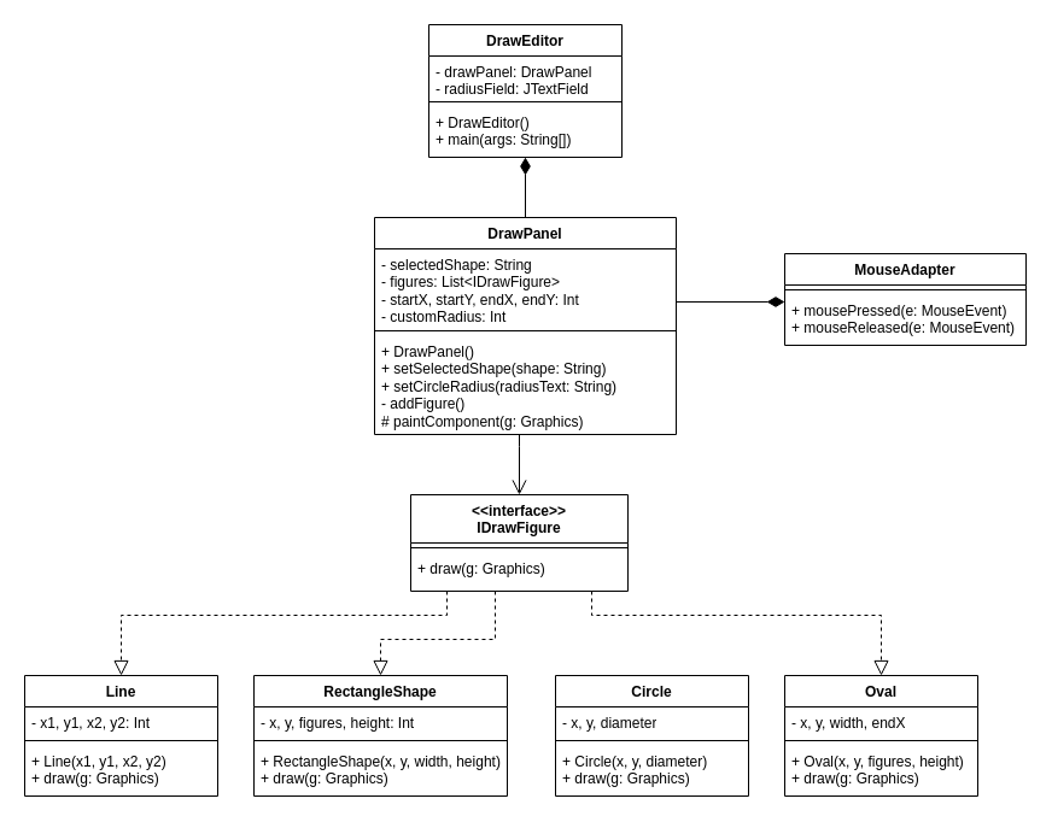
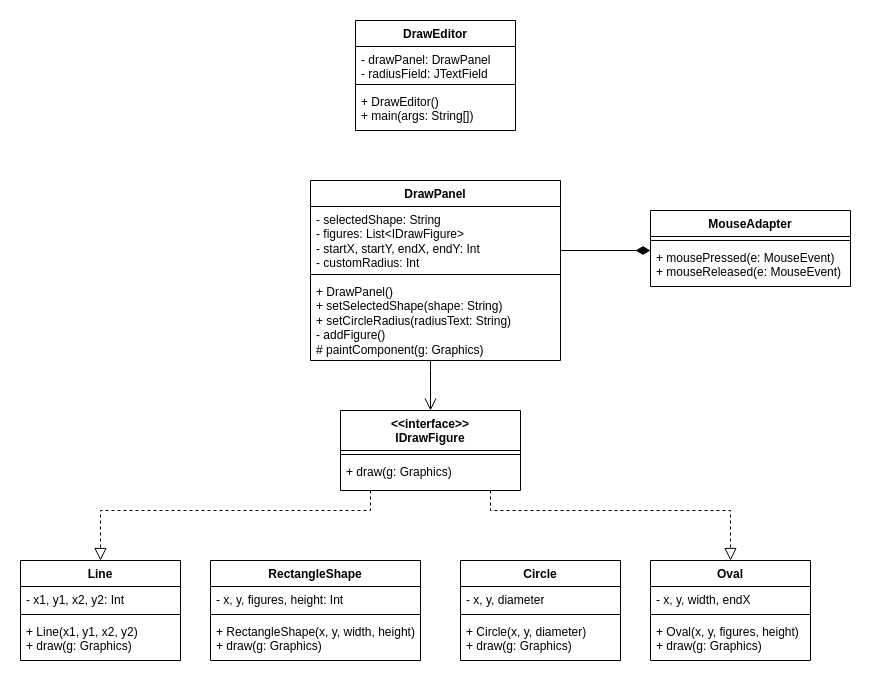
  <mxCell id="0" />
  <mxCell id="1" parent="0" />
- <mxCell id="2" style="edgeStyle=orthogonalEdgeStyle;rounded=0;orthogonalLoop=1;jettySize=auto;html=1;entryX=0.5;entryY=0;entryDx=0;entryDy=0;endArrow=none;endFill=1;endSize=12;startSize=12;startFill=1;startArrow=diamondThin;" edge="1" parent="1" source="3" target="8"><mxGeometry relative="1" as="geometry" /></mxCell>
  <mxCell id="3" value="DrawEditor" style="swimlane;fontStyle=1;align=center;verticalAlign=top;childLayout=stackLayout;horizontal=1;startSize=26;horizontalStack=0;resizeParent=1;resizeParentMax=0;resizeLast=0;collapsible=1;marginBottom=0;whiteSpace=wrap;html=1;" vertex="1" parent="1"><mxGeometry x="355" y="20" width="160" height="110" as="geometry" /></mxCell>
  <mxCell id="4" value="- drawPanel: DrawPanel&lt;div&gt;- radiusField: JTextField&lt;/div&gt;" style="text;strokeColor=none;fillColor=none;align=left;verticalAlign=top;spacingLeft=4;spacingRight=4;overflow=hidden;rotatable=0;points=[[0,0.5],[1,0.5]];portConstraint=eastwest;whiteSpace=wrap;html=1;" vertex="1" parent="3"><mxGeometry y="26" width="160" height="34" as="geometry" /></mxCell>
  <mxCell id="5" value="" style="line;strokeWidth=1;fillColor=none;align=left;verticalAlign=middle;spacingTop=-1;spacingLeft=3;spacingRight=3;rotatable=0;labelPosition=right;points=[];portConstraint=eastwest;strokeColor=inherit;" vertex="1" parent="3"><mxGeometry y="60" width="160" height="8" as="geometry" /></mxCell>
  <mxCell id="6" value="+ DrawEditor()&lt;div&gt;+ main(args: String[])&amp;nbsp;&lt;/div&gt;" style="text;strokeColor=none;fillColor=none;align=left;verticalAlign=top;spacingLeft=4;spacingRight=4;overflow=hidden;rotatable=0;points=[[0,0.5],[1,0.5]];portConstraint=eastwest;whiteSpace=wrap;html=1;" vertex="1" parent="3"><mxGeometry y="68" width="160" height="42" as="geometry" /></mxCell>
  <mxCell id="7" style="edgeStyle=orthogonalEdgeStyle;rounded=0;orthogonalLoop=1;jettySize=auto;html=1;entryX=0.5;entryY=0;entryDx=0;entryDy=0;endSize=10;endArrow=open;endFill=0;" edge="1" parent="1" source="8" target="19"><mxGeometry relative="1" as="geometry"><Array as="points"><mxPoint x="430" y="370" /><mxPoint x="430" y="370" /></Array></mxGeometry></mxCell>
  <mxCell id="8" value="DrawPanel" style="swimlane;fontStyle=1;align=center;verticalAlign=top;childLayout=stackLayout;horizontal=1;startSize=26;horizontalStack=0;resizeParent=1;resizeParentMax=0;resizeLast=0;collapsible=1;marginBottom=0;whiteSpace=wrap;html=1;" vertex="1" parent="1"><mxGeometry x="310" y="180" width="250" height="180" as="geometry" /></mxCell>
  <mxCell id="9" value="- selectedShape: String&lt;div&gt;- figures: List&amp;lt;IDrawFigure&amp;gt;&lt;/div&gt;&lt;div&gt;- startX,&amp;nbsp;&lt;span style=&quot;background-color: transparent; color: light-dark(rgb(0, 0, 0), rgb(255, 255, 255));&quot;&gt;startY,&amp;nbsp;&lt;/span&gt;&lt;span style=&quot;background-color: transparent; color: light-dark(rgb(0, 0, 0), rgb(255, 255, 255));&quot;&gt;endX,&lt;/span&gt;&lt;span style=&quot;background-color: transparent; color: light-dark(rgb(0, 0, 0), rgb(255, 255, 255));&quot;&gt;&amp;nbsp;endY: Int&lt;/span&gt;&lt;/div&gt;&lt;div&gt;- customRadius: Int&lt;/div&gt;" style="text;strokeColor=none;fillColor=none;align=left;verticalAlign=top;spacingLeft=4;spacingRight=4;overflow=hidden;rotatable=0;points=[[0,0.5],[1,0.5]];portConstraint=eastwest;whiteSpace=wrap;html=1;" vertex="1" parent="8"><mxGeometry y="26" width="250" height="64" as="geometry" /></mxCell>
  <mxCell id="10" value="" style="line;strokeWidth=1;fillColor=none;align=left;verticalAlign=middle;spacingTop=-1;spacingLeft=3;spacingRight=3;rotatable=0;labelPosition=right;points=[];portConstraint=eastwest;strokeColor=inherit;" vertex="1" parent="8"><mxGeometry y="90" width="250" height="8" as="geometry" /></mxCell>
  <mxCell id="11" value="+ DrawPanel()&lt;div&gt;+ setSelectedShape(shape: String)&lt;/div&gt;&lt;div&gt;+ setCircleRadius(radiusText: String)&lt;/div&gt;&lt;div&gt;- addFigure()&lt;/div&gt;&lt;div&gt;# paintComponent(g: Graphics)&lt;/div&gt;" style="text;strokeColor=none;fillColor=none;align=left;verticalAlign=top;spacingLeft=4;spacingRight=4;overflow=hidden;rotatable=0;points=[[0,0.5],[1,0.5]];portConstraint=eastwest;whiteSpace=wrap;html=1;" vertex="1" parent="8"><mxGeometry y="98" width="250" height="82" as="geometry" /></mxCell>
  <mxCell id="12" value="MouseAdapter" style="swimlane;fontStyle=1;align=center;verticalAlign=top;childLayout=stackLayout;horizontal=1;startSize=26;horizontalStack=0;resizeParent=1;resizeParentMax=0;resizeLast=0;collapsible=1;marginBottom=0;whiteSpace=wrap;html=1;" vertex="1" parent="1"><mxGeometry x="650" y="210" width="200" height="76" as="geometry" /></mxCell>
  <mxCell id="13" value="" style="line;strokeWidth=1;fillColor=none;align=left;verticalAlign=middle;spacingTop=-1;spacingLeft=3;spacingRight=3;rotatable=0;labelPosition=right;points=[];portConstraint=eastwest;strokeColor=inherit;" vertex="1" parent="12"><mxGeometry y="26" width="200" height="8" as="geometry" /></mxCell>
  <mxCell id="14" value="+ mousePressed(e: MouseEvent)&lt;div&gt;+ mouseReleased(e: MouseEvent)&lt;/div&gt;" style="text;strokeColor=none;fillColor=none;align=left;verticalAlign=top;spacingLeft=4;spacingRight=4;overflow=hidden;rotatable=0;points=[[0,0.5],[1,0.5]];portConstraint=eastwest;whiteSpace=wrap;html=1;" vertex="1" parent="12"><mxGeometry y="34" width="200" height="42" as="geometry" /></mxCell>
  <mxCell id="15" style="edgeStyle=orthogonalEdgeStyle;rounded=0;orthogonalLoop=1;jettySize=auto;html=1;endArrow=diamondThin;endFill=1;startSize=12;endSize=12;" edge="1" parent="1" target="12"><mxGeometry relative="1" as="geometry"><mxPoint x="630" y="238" as="targetPoint" /><mxPoint x="560" y="274" as="sourcePoint" /><Array as="points"><mxPoint x="560" y="250" /></Array></mxGeometry></mxCell>
  <mxCell id="16" style="edgeStyle=orthogonalEdgeStyle;rounded=0;orthogonalLoop=1;jettySize=auto;html=1;entryX=0.5;entryY=0;entryDx=0;entryDy=0;endArrow=block;endFill=0;endSize=10;dashed=1;" edge="1" parent="1" source="19" target="22"><mxGeometry relative="1" as="geometry"><Array as="points"><mxPoint x="370" y="510" /><mxPoint x="100" y="510" /></Array></mxGeometry></mxCell>
- <mxCell id="17" style="edgeStyle=orthogonalEdgeStyle;rounded=0;orthogonalLoop=1;jettySize=auto;html=1;entryX=0.5;entryY=0;entryDx=0;entryDy=0;endArrow=block;endFill=0;endSize=10;dashed=1;" edge="1" parent="1" source="19" target="26"><mxGeometry relative="1" as="geometry"><Array as="points"><mxPoint x="410" y="530" /><mxPoint x="315" y="530" /></Array></mxGeometry></mxCell>
  <mxCell id="18" style="edgeStyle=orthogonalEdgeStyle;rounded=0;orthogonalLoop=1;jettySize=auto;html=1;entryX=0.5;entryY=0;entryDx=0;entryDy=0;endArrow=block;endFill=0;endSize=10;dashed=1;" edge="1" parent="1" source="19" target="34"><mxGeometry relative="1" as="geometry"><Array as="points"><mxPoint x="490" y="510" /><mxPoint x="730" y="510" /></Array></mxGeometry></mxCell>
  <mxCell id="19" value="&amp;lt;&amp;lt;interface&amp;gt;&amp;gt;&lt;div&gt;IDrawFigure&lt;/div&gt;" style="swimlane;fontStyle=1;align=center;verticalAlign=top;childLayout=stackLayout;horizontal=1;startSize=40;horizontalStack=0;resizeParent=1;resizeParentMax=0;resizeLast=0;collapsible=1;marginBottom=0;whiteSpace=wrap;html=1;" vertex="1" parent="1"><mxGeometry x="340" y="410" width="180" height="80" as="geometry" /></mxCell>
  <mxCell id="20" value="" style="line;strokeWidth=1;fillColor=none;align=left;verticalAlign=middle;spacingTop=-1;spacingLeft=3;spacingRight=3;rotatable=0;labelPosition=right;points=[];portConstraint=eastwest;strokeColor=inherit;" vertex="1" parent="19"><mxGeometry y="40" width="180" height="8" as="geometry" /></mxCell>
  <mxCell id="21" value="+ draw(g: Graphics)" style="text;strokeColor=none;fillColor=none;align=left;verticalAlign=top;spacingLeft=4;spacingRight=4;overflow=hidden;rotatable=0;points=[[0,0.5],[1,0.5]];portConstraint=eastwest;whiteSpace=wrap;html=1;" vertex="1" parent="19"><mxGeometry y="48" width="180" height="32" as="geometry" /></mxCell>
  <mxCell id="22" value="Line" style="swimlane;fontStyle=1;align=center;verticalAlign=top;childLayout=stackLayout;horizontal=1;startSize=26;horizontalStack=0;resizeParent=1;resizeParentMax=0;resizeLast=0;collapsible=1;marginBottom=0;whiteSpace=wrap;html=1;" vertex="1" parent="1"><mxGeometry x="20" y="560" width="160" height="100" as="geometry" /></mxCell>
  <mxCell id="23" value="- x1, y1, x2, y2: Int" style="text;strokeColor=none;fillColor=none;align=left;verticalAlign=top;spacingLeft=4;spacingRight=4;overflow=hidden;rotatable=0;points=[[0,0.5],[1,0.5]];portConstraint=eastwest;whiteSpace=wrap;html=1;" vertex="1" parent="22"><mxGeometry y="26" width="160" height="24" as="geometry" /></mxCell>
  <mxCell id="24" value="" style="line;strokeWidth=1;fillColor=none;align=left;verticalAlign=middle;spacingTop=-1;spacingLeft=3;spacingRight=3;rotatable=0;labelPosition=right;points=[];portConstraint=eastwest;strokeColor=inherit;" vertex="1" parent="22"><mxGeometry y="50" width="160" height="8" as="geometry" /></mxCell>
  <mxCell id="25" value="+ Line(x1, y1, x2, y2)&lt;div&gt;+ draw(g: Graphics)&lt;/div&gt;" style="text;strokeColor=none;fillColor=none;align=left;verticalAlign=top;spacingLeft=4;spacingRight=4;overflow=hidden;rotatable=0;points=[[0,0.5],[1,0.5]];portConstraint=eastwest;whiteSpace=wrap;html=1;" vertex="1" parent="22"><mxGeometry y="58" width="160" height="42" as="geometry" /></mxCell>
  <mxCell id="26" value="RectangleShape" style="swimlane;fontStyle=1;align=center;verticalAlign=top;childLayout=stackLayout;horizontal=1;startSize=26;horizontalStack=0;resizeParent=1;resizeParentMax=0;resizeLast=0;collapsible=1;marginBottom=0;whiteSpace=wrap;html=1;" vertex="1" parent="1"><mxGeometry x="210" y="560" width="210" height="100" as="geometry" /></mxCell>
  <mxCell id="27" value="- x, y, figures, height: Int" style="text;strokeColor=none;fillColor=none;align=left;verticalAlign=top;spacingLeft=4;spacingRight=4;overflow=hidden;rotatable=0;points=[[0,0.5],[1,0.5]];portConstraint=eastwest;whiteSpace=wrap;html=1;" vertex="1" parent="26"><mxGeometry y="26" width="210" height="24" as="geometry" /></mxCell>
  <mxCell id="28" value="" style="line;strokeWidth=1;fillColor=none;align=left;verticalAlign=middle;spacingTop=-1;spacingLeft=3;spacingRight=3;rotatable=0;labelPosition=right;points=[];portConstraint=eastwest;strokeColor=inherit;" vertex="1" parent="26"><mxGeometry y="50" width="210" height="8" as="geometry" /></mxCell>
  <mxCell id="29" value="+ RectangleShape(x, y, width, height)&lt;div&gt;+ draw(g: Graphics)&lt;/div&gt;" style="text;strokeColor=none;fillColor=none;align=left;verticalAlign=top;spacingLeft=4;spacingRight=4;overflow=hidden;rotatable=0;points=[[0,0.5],[1,0.5]];portConstraint=eastwest;whiteSpace=wrap;html=1;" vertex="1" parent="26"><mxGeometry y="58" width="210" height="42" as="geometry" /></mxCell>
  <mxCell id="30" value="Circle" style="swimlane;fontStyle=1;align=center;verticalAlign=top;childLayout=stackLayout;horizontal=1;startSize=26;horizontalStack=0;resizeParent=1;resizeParentMax=0;resizeLast=0;collapsible=1;marginBottom=0;whiteSpace=wrap;html=1;" vertex="1" parent="1"><mxGeometry x="460" y="560" width="160" height="100" as="geometry" /></mxCell>
  <mxCell id="31" value="- x, y, diameter" style="text;strokeColor=none;fillColor=none;align=left;verticalAlign=top;spacingLeft=4;spacingRight=4;overflow=hidden;rotatable=0;points=[[0,0.5],[1,0.5]];portConstraint=eastwest;whiteSpace=wrap;html=1;" vertex="1" parent="30"><mxGeometry y="26" width="160" height="24" as="geometry" /></mxCell>
  <mxCell id="32" value="" style="line;strokeWidth=1;fillColor=none;align=left;verticalAlign=middle;spacingTop=-1;spacingLeft=3;spacingRight=3;rotatable=0;labelPosition=right;points=[];portConstraint=eastwest;strokeColor=inherit;" vertex="1" parent="30"><mxGeometry y="50" width="160" height="8" as="geometry" /></mxCell>
  <mxCell id="33" value="+ Circle(x, y, diameter)&lt;div&gt;+ draw(g: Graphics)&lt;/div&gt;" style="text;strokeColor=none;fillColor=none;align=left;verticalAlign=top;spacingLeft=4;spacingRight=4;overflow=hidden;rotatable=0;points=[[0,0.5],[1,0.5]];portConstraint=eastwest;whiteSpace=wrap;html=1;" vertex="1" parent="30"><mxGeometry y="58" width="160" height="42" as="geometry" /></mxCell>
  <mxCell id="34" value="Oval" style="swimlane;fontStyle=1;align=center;verticalAlign=top;childLayout=stackLayout;horizontal=1;startSize=26;horizontalStack=0;resizeParent=1;resizeParentMax=0;resizeLast=0;collapsible=1;marginBottom=0;whiteSpace=wrap;html=1;" vertex="1" parent="1"><mxGeometry x="650" y="560" width="160" height="100" as="geometry" /></mxCell>
  <mxCell id="35" value="- x, y, width, endX" style="text;strokeColor=none;fillColor=none;align=left;verticalAlign=top;spacingLeft=4;spacingRight=4;overflow=hidden;rotatable=0;points=[[0,0.5],[1,0.5]];portConstraint=eastwest;whiteSpace=wrap;html=1;" vertex="1" parent="34"><mxGeometry y="26" width="160" height="24" as="geometry" /></mxCell>
  <mxCell id="36" value="" style="line;strokeWidth=1;fillColor=none;align=left;verticalAlign=middle;spacingTop=-1;spacingLeft=3;spacingRight=3;rotatable=0;labelPosition=right;points=[];portConstraint=eastwest;strokeColor=inherit;" vertex="1" parent="34"><mxGeometry y="50" width="160" height="8" as="geometry" /></mxCell>
  <mxCell id="37" value="+ Oval(x, y, figures, height)&lt;br&gt;&lt;div&gt;+ draw(g: Graphics)&lt;/div&gt;" style="text;strokeColor=none;fillColor=none;align=left;verticalAlign=top;spacingLeft=4;spacingRight=4;overflow=hidden;rotatable=0;points=[[0,0.5],[1,0.5]];portConstraint=eastwest;whiteSpace=wrap;html=1;" vertex="1" parent="34"><mxGeometry y="58" width="160" height="42" as="geometry" /></mxCell>
